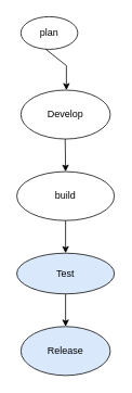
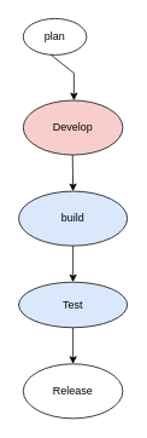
  <mxCell id="0" />
  <mxCell id="1" parent="0" />
  <mxCell id="2" value="plan" style="ellipse;whiteSpace=wrap;html=1;" vertex="1" parent="1"><mxGeometry x="25" y="20" width="70" height="40" as="geometry" /></mxCell>
  <mxCell id="3" value="" style="endArrow=classic;html=1;rounded=0;exitX=0.44;exitY=1;exitDx=0;exitDy=0;exitPerimeter=0;" edge="1" parent="1" source="2"><mxGeometry width="50" height="50" relative="1" as="geometry"><mxPoint x="75" y="200" as="sourcePoint" /><mxPoint x="81" y="110" as="targetPoint" /><Array as="points"><mxPoint x="81" y="80" /></Array></mxGeometry></mxCell>
- <mxCell id="4" value="Develop" style="ellipse;whiteSpace=wrap;html=1;" vertex="1" parent="1"><mxGeometry x="25" y="110" width="110" height="60" as="geometry" /></mxCell>
+ <mxCell id="4" value="Develop" style="ellipse;whiteSpace=wrap;html=1;fillColor=#f8cecc;" vertex="1" parent="1"><mxGeometry x="25" y="110" width="110" height="60" as="geometry" /></mxCell>
  <mxCell id="5" value="" style="endArrow=classic;html=1;rounded=0;" edge="1" parent="1"><mxGeometry width="50" height="50" relative="1" as="geometry"><mxPoint x="79.5" y="170" as="sourcePoint" /><mxPoint x="80" y="210" as="targetPoint" /></mxGeometry></mxCell>
- <mxCell id="6" value="build" style="ellipse;whiteSpace=wrap;html=1;" vertex="1" parent="1"><mxGeometry x="20" y="210" width="120" height="60" as="geometry" /></mxCell>
+ <mxCell id="6" value="build" style="ellipse;whiteSpace=wrap;html=1;fillColor=#dae8fc;" vertex="1" parent="1"><mxGeometry x="20" y="210" width="120" height="60" as="geometry" /></mxCell>
  <mxCell id="7" value="Test" style="ellipse;whiteSpace=wrap;html=1;fillColor=#dae8fc;" vertex="1" parent="1"><mxGeometry x="20" y="310" width="120" height="50" as="geometry" /></mxCell>
  <mxCell id="8" value="" style="endArrow=classic;html=1;rounded=0;exitX=0.5;exitY=1;exitDx=0;exitDy=0;" edge="1" parent="1" source="7"><mxGeometry width="50" height="50" relative="1" as="geometry"><mxPoint x="85" y="390" as="sourcePoint" /><mxPoint x="80" y="400" as="targetPoint" /></mxGeometry></mxCell>
  <mxCell id="9" style="edgeStyle=orthogonalEdgeStyle;rounded=0;orthogonalLoop=1;jettySize=auto;html=1;exitX=0.5;exitY=1;exitDx=0;exitDy=0;" edge="1" parent="1" source="7" target="7"><mxGeometry relative="1" as="geometry" /></mxCell>
  <mxCell id="10" style="edgeStyle=orthogonalEdgeStyle;rounded=0;orthogonalLoop=1;jettySize=auto;html=1;exitX=0.5;exitY=1;exitDx=0;exitDy=0;" edge="1" parent="1" source="7" target="7"><mxGeometry relative="1" as="geometry" /></mxCell>
  <mxCell id="11" value="" style="endArrow=classic;html=1;rounded=0;exitX=0.5;exitY=1;exitDx=0;exitDy=0;" edge="1" parent="1" source="6"><mxGeometry width="50" height="50" relative="1" as="geometry"><mxPoint x="85" y="280" as="sourcePoint" /><mxPoint x="80" y="310" as="targetPoint" /></mxGeometry></mxCell>
- <mxCell id="12" value="Release" style="ellipse;whiteSpace=wrap;html=1;fillColor=#dae8fc;" vertex="1" parent="1"><mxGeometry x="25" y="400" width="110" height="60" as="geometry" /></mxCell>
+ <mxCell id="12" value="Release" style="ellipse;whiteSpace=wrap;html=1;" vertex="1" parent="1"><mxGeometry x="25" y="400" width="110" height="60" as="geometry" /></mxCell>
